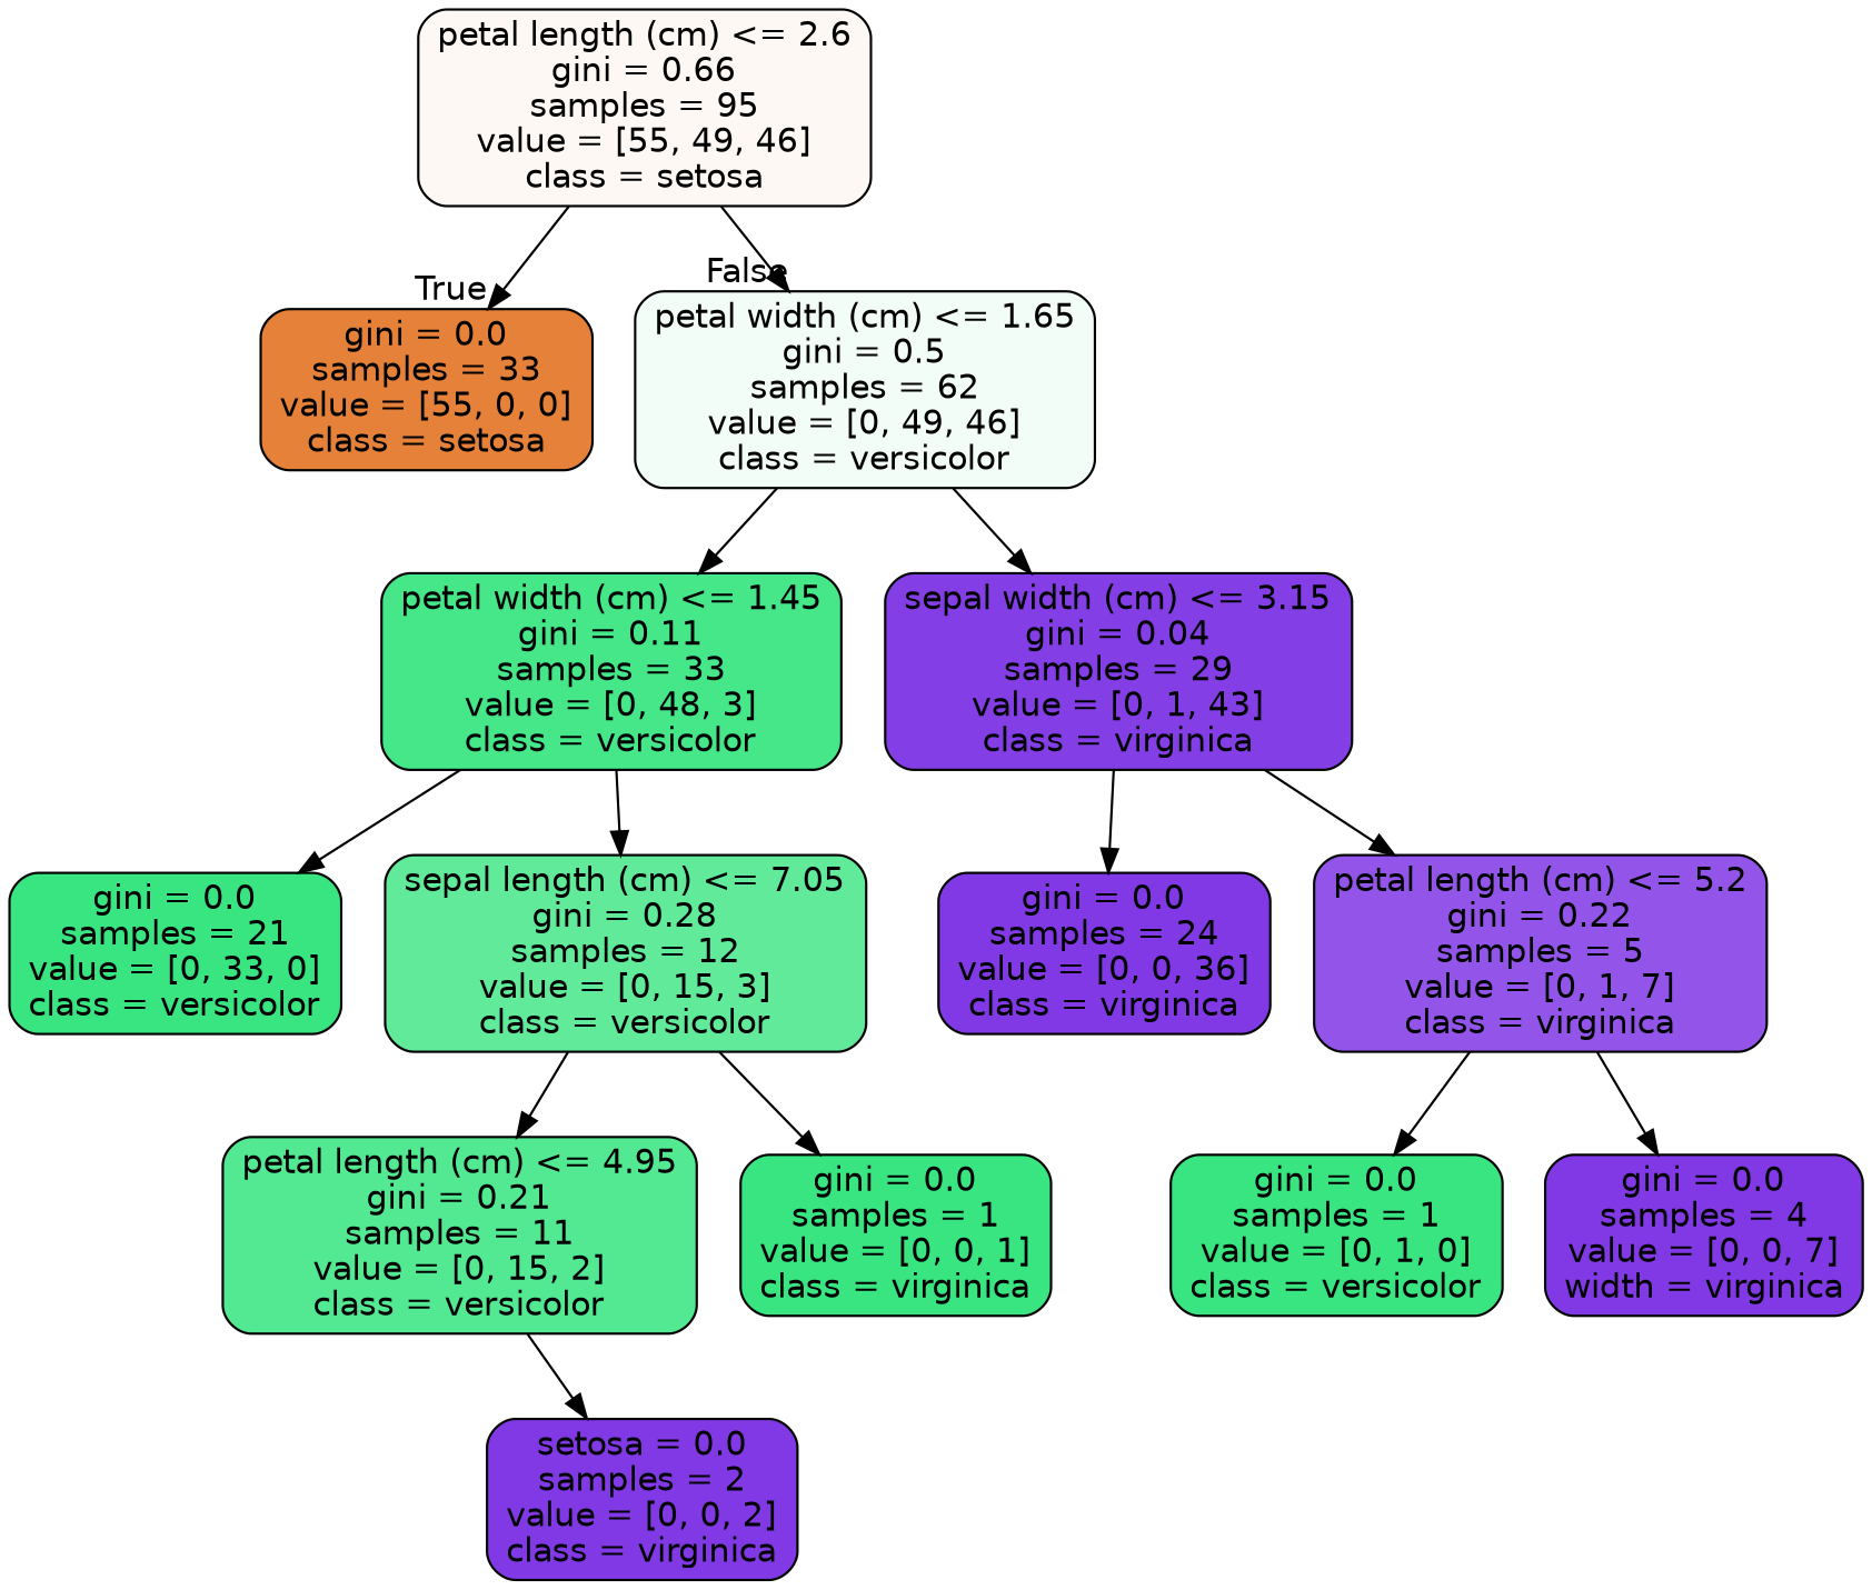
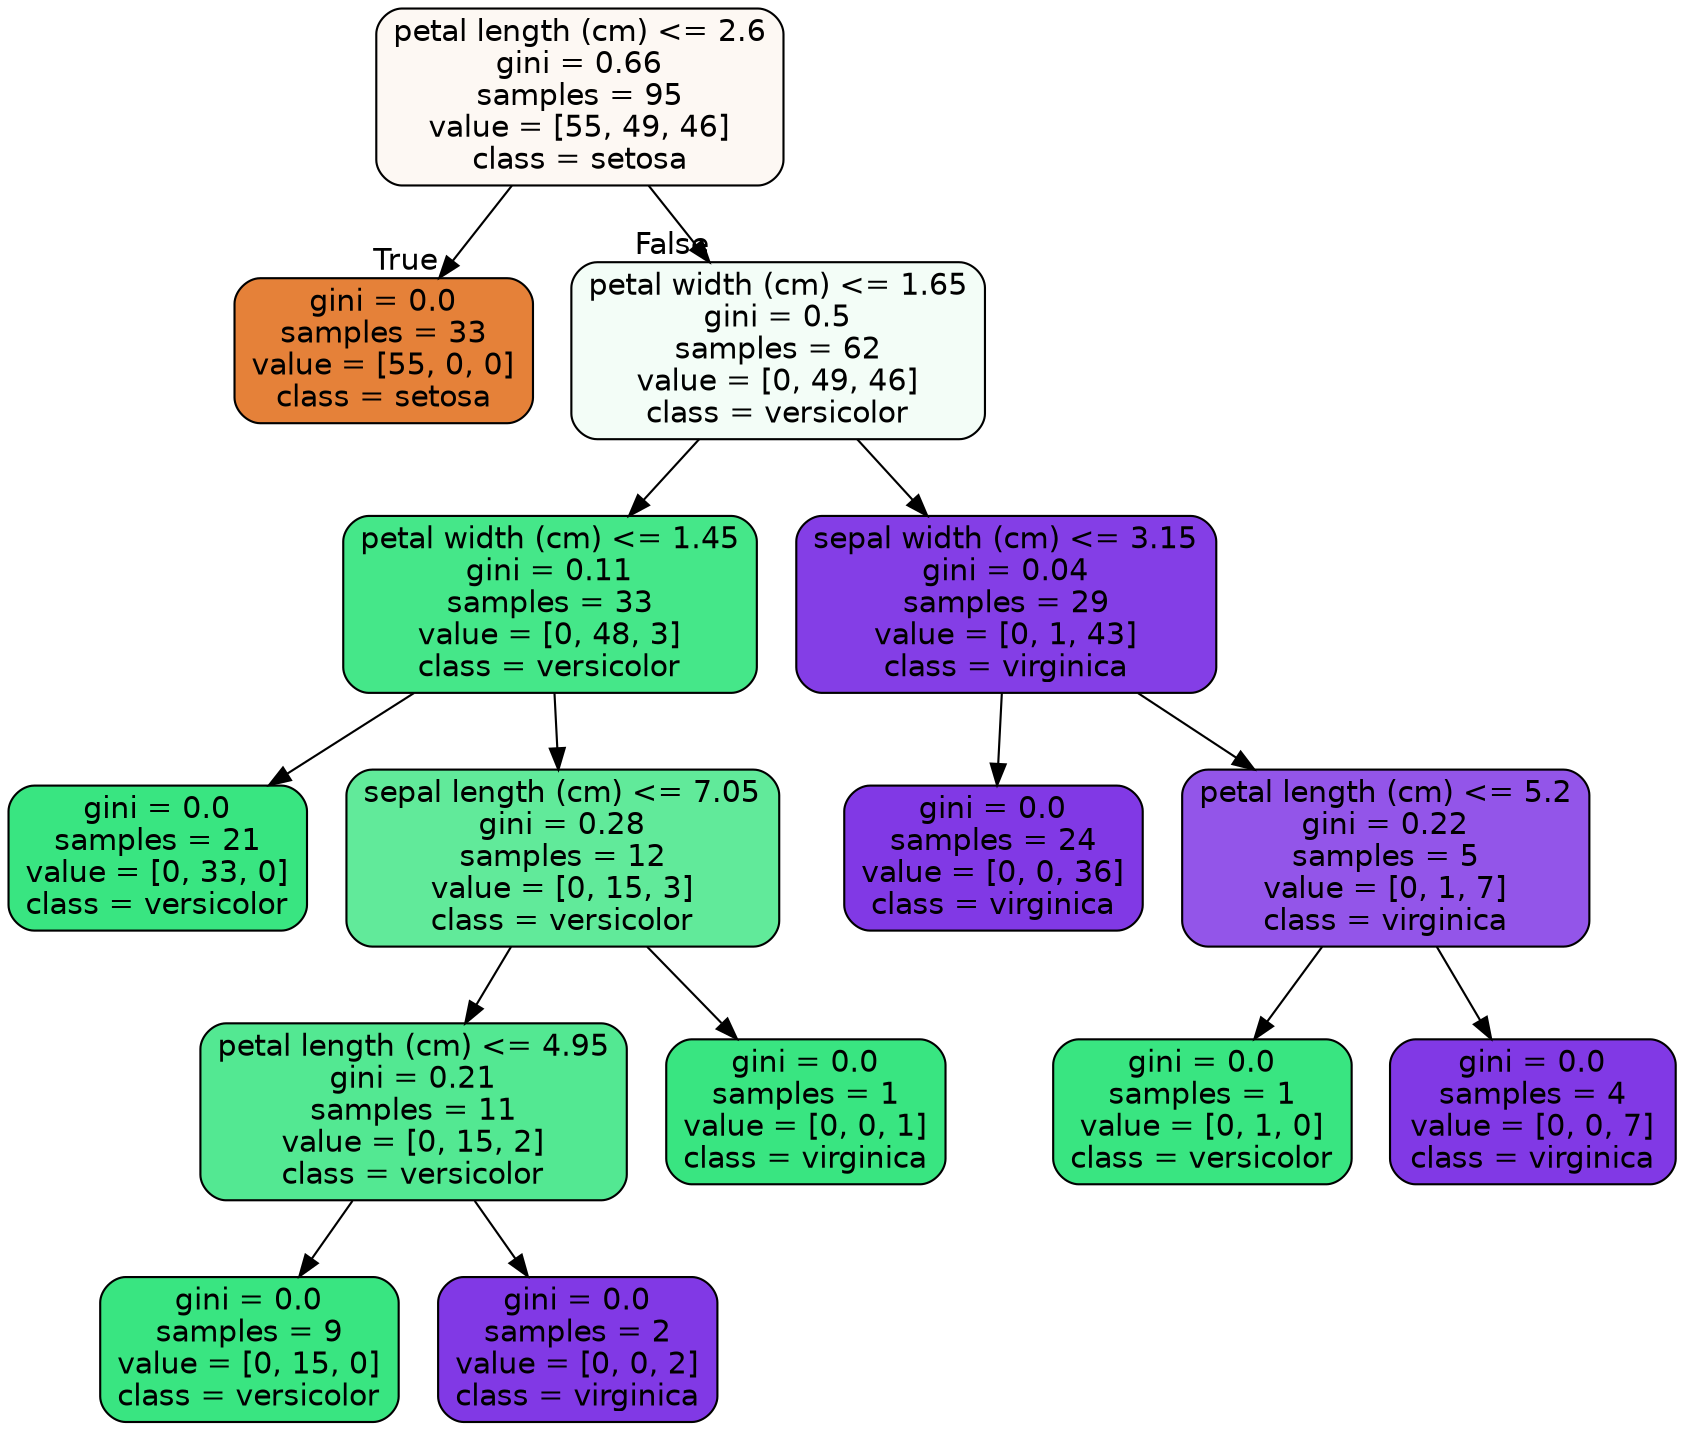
  digraph {
    node [color=black fillcolor="#39e581" fontname=helvetica shape=box style="filled, rounded"]
    edge [fontname=helvetica]
    n1 [fillcolor="#fdf8f3" label="petal length (cm) <= 2.6\ngini = 0.66\nsamples = 95\nvalue = [55, 49, 46]\nclass = setosa"]
    n2 [fillcolor="#e58139" label="gini = 0.0\nsamples = 33\nvalue = [55, 0, 0]\nclass = setosa"]
    n3 [fillcolor="#f3fdf7" label="petal width (cm) <= 1.65\ngini = 0.5\nsamples = 62\nvalue = [0, 49, 46]\nclass = versicolor"]
    n4 [fillcolor="#45e789" label="petal width (cm) <= 1.45\ngini = 0.11\nsamples = 33\nvalue = [0, 48, 3]\nclass = versicolor"]
    n5 [fillcolor="#843ee6" label="sepal width (cm) <= 3.15\ngini = 0.04\nsamples = 29\nvalue = [0, 1, 43]\nclass = virginica"]
    n6 [label="gini = 0.0\nsamples = 21\nvalue = [0, 33, 0]\nclass = versicolor"]
    n7 [fillcolor="#61ea9a" label="sepal length (cm) <= 7.05\ngini = 0.28\nsamples = 12\nvalue = [0, 15, 3]\nclass = versicolor"]
    n8 [fillcolor="#8139e5" label="gini = 0.0\nsamples = 24\nvalue = [0, 0, 36]\nclass = virginica"]
    n9 [fillcolor="#9355e9" label="petal length (cm) <= 5.2\ngini = 0.22\nsamples = 5\nvalue = [0, 1, 7]\nclass = virginica"]
    n10 [fillcolor="#53e892" label="petal length (cm) <= 4.95\ngini = 0.21\nsamples = 11\nvalue = [0, 15, 2]\nclass = versicolor"]
    n11 [label="gini = 0.0\nsamples = 1\nvalue = [0, 0, 1]\nclass = virginica"]
-   n13 [fillcolor="#8139e5" label="setosa = 0.0\nsamples = 2\nvalue = [0, 0, 2]\nclass = virginica"]
+   n12 [label="gini = 0.0\nsamples = 9\nvalue = [0, 15, 0]\nclass = versicolor"]
+   n13 [fillcolor="#8139e5" label="gini = 0.0\nsamples = 2\nvalue = [0, 0, 2]\nclass = virginica"]
    n14 [label="gini = 0.0\nsamples = 1\nvalue = [0, 1, 0]\nclass = versicolor"]
-   n15 [fillcolor="#8139e5" label="gini = 0.0\nsamples = 4\nvalue = [0, 0, 7]\nwidth = virginica"]
+   n15 [fillcolor="#8139e5" label="gini = 0.0\nsamples = 4\nvalue = [0, 0, 7]\nclass = virginica"]
    n1 -> n2 [headlabel=True labelangle=45 labeldistance=2.5]
    n1 -> n3 [headlabel=False labelangle=-45 labeldistance=2.5]
    n3 -> n4
    n3 -> n5
    n4 -> n6
    n4 -> n7
    n5 -> n8
    n5 -> n9
    n7 -> n10
    n7 -> n11
    n9 -> n14
    n9 -> n15
+   n10 -> n12
    n10 -> n13
  }
